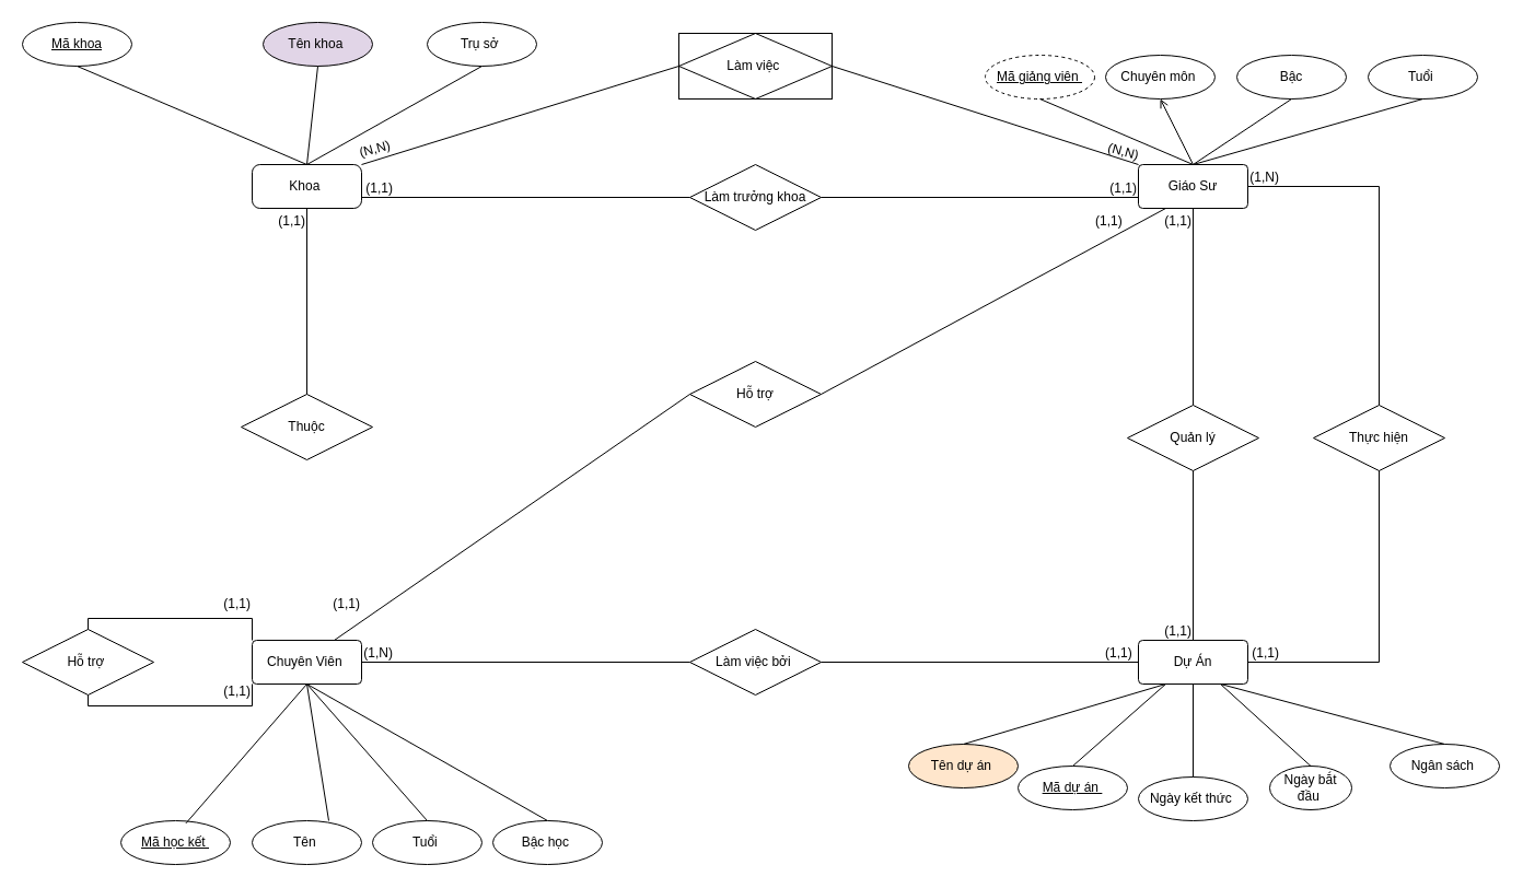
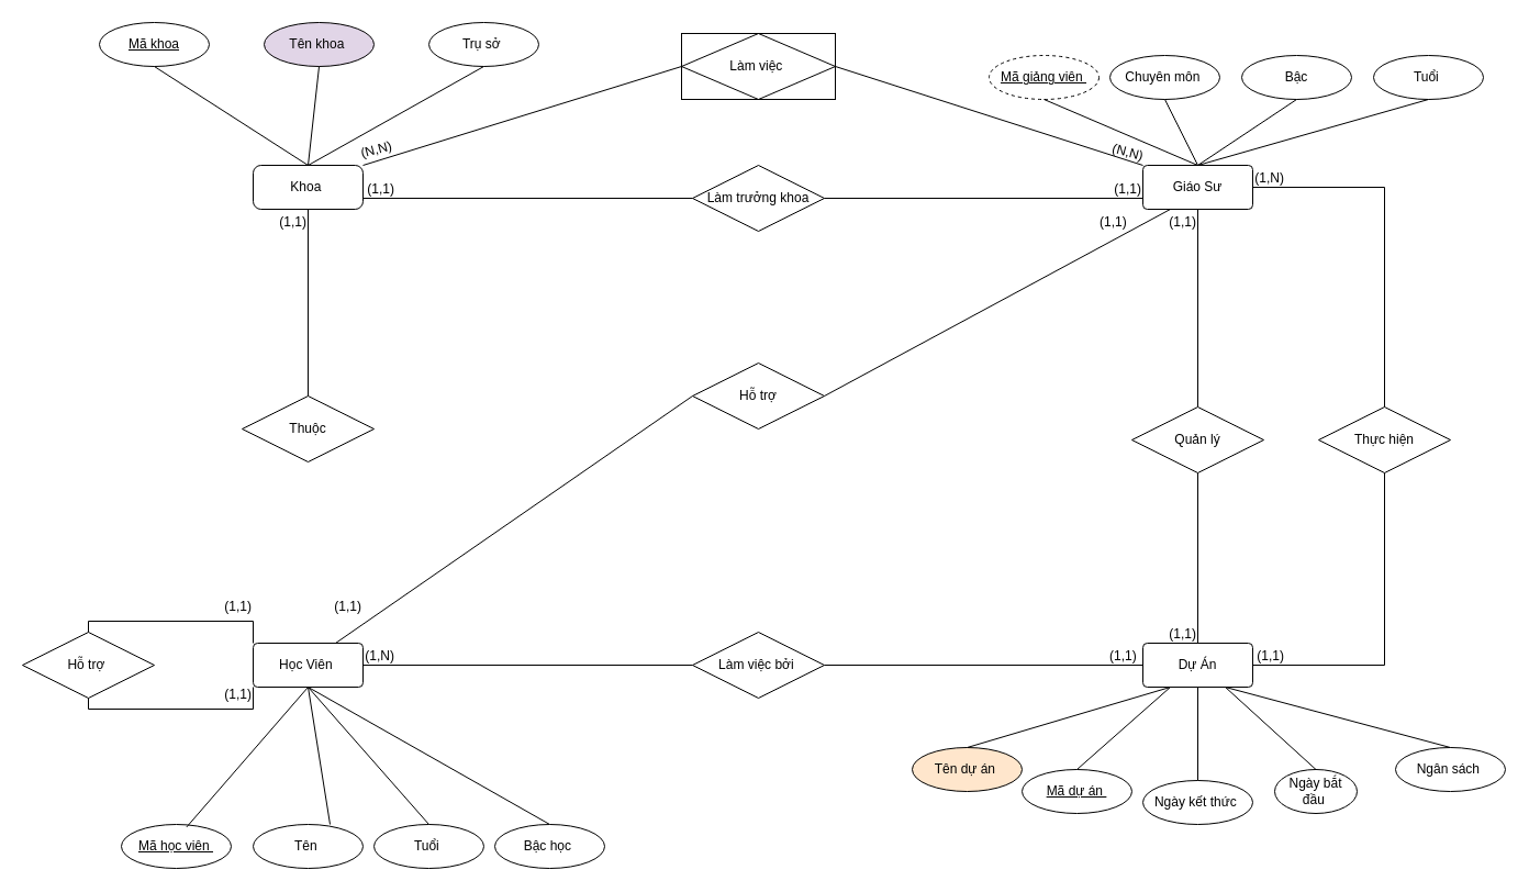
  <mxCell id="0" />
  <mxCell id="1" parent="0" />
  <mxCell id="2" value="Giáo Sư" style="rounded=1;arcSize=10;whiteSpace=wrap;html=1;align=center;" parent="1" vertex="1"><mxGeometry x="1040" y="150" width="100" height="40" as="geometry" /></mxCell>
  <mxCell id="3" value="Mã giảng viên&amp;nbsp;" style="ellipse;whiteSpace=wrap;html=1;align=center;fontStyle=4;dashed=1;" parent="1" vertex="1"><mxGeometry x="900" y="50" width="100" height="40" as="geometry" /></mxCell>
  <mxCell id="4" value="" style="endArrow=none;html=1;rounded=0;exitX=0.5;exitY=0;exitDx=0;exitDy=0;entryX=0.5;entryY=1;entryDx=0;entryDy=0;" parent="1" source="2" target="3" edge="1"><mxGeometry relative="1" as="geometry"><mxPoint x="680" y="160" as="sourcePoint" /><mxPoint x="840" y="160" as="targetPoint" /></mxGeometry></mxCell>
  <mxCell id="5" value="Tuổi&amp;nbsp;" style="ellipse;whiteSpace=wrap;html=1;align=center;" parent="1" vertex="1"><mxGeometry x="1250" y="50" width="100" height="40" as="geometry" /></mxCell>
  <mxCell id="6" value="Bậc" style="ellipse;whiteSpace=wrap;html=1;align=center;" parent="1" vertex="1"><mxGeometry x="1130" y="50" width="100" height="40" as="geometry" /></mxCell>
  <mxCell id="7" value="Chuyên môn&amp;nbsp;" style="ellipse;whiteSpace=wrap;html=1;align=center;" parent="1" vertex="1"><mxGeometry x="1010" y="50" width="100" height="40" as="geometry" /></mxCell>
- <mxCell id="8" value="" style="endArrow=open;html=1;rounded=0;exitX=0.5;exitY=0;exitDx=0;exitDy=0;entryX=0.5;entryY=1;entryDx=0;entryDy=0;" parent="1" source="2" target="7" edge="1"><mxGeometry relative="1" as="geometry"><mxPoint x="515" y="160" as="sourcePoint" /><mxPoint x="600" as="targetPoint" y="40" /></mxGeometry></mxCell>
+ <mxCell id="8" value="" style="endArrow=none;html=1;rounded=0;exitX=0.5;exitY=0;exitDx=0;exitDy=0;entryX=0.5;entryY=1;entryDx=0;entryDy=0;" parent="1" source="2" target="7" edge="1"><mxGeometry relative="1" as="geometry"><mxPoint x="515" y="160" as="sourcePoint" /><mxPoint x="600" as="targetPoint" y="40" /></mxGeometry></mxCell>
  <mxCell id="9" value="" style="endArrow=none;html=1;rounded=0;exitX=0.5;exitY=0;exitDx=0;exitDy=0;entryX=0.5;entryY=1;entryDx=0;entryDy=0;" parent="1" source="2" target="5" edge="1"><mxGeometry relative="1" as="geometry"><mxPoint x="525" y="170" as="sourcePoint" /><mxPoint x="610" y="50" as="targetPoint" /></mxGeometry></mxCell>
  <mxCell id="10" value="" style="endArrow=none;html=1;rounded=0;exitX=0.5;exitY=0;exitDx=0;exitDy=0;entryX=0.5;entryY=1;entryDx=0;entryDy=0;" parent="1" source="2" target="6" edge="1"><mxGeometry relative="1" as="geometry"><mxPoint x="535" y="180" as="sourcePoint" /><mxPoint x="620" y="60" as="targetPoint" /></mxGeometry></mxCell>
- <mxCell id="11" value="Chuyên Viên&amp;nbsp;" style="rounded=1;arcSize=10;whiteSpace=wrap;html=1;align=center;" parent="1" vertex="1"><mxGeometry x="230" y="585" width="100" height="40" as="geometry" /></mxCell>
- <mxCell id="12" value="Mã học kết&amp;nbsp;" style="ellipse;whiteSpace=wrap;html=1;align=center;fontStyle=4;" parent="1" vertex="1"><mxGeometry x="110" y="750" width="100" height="40" as="geometry" /></mxCell>
+ <mxCell id="11" value="Học Viên&amp;nbsp;" style="rounded=1;arcSize=10;whiteSpace=wrap;html=1;align=center;" parent="1" vertex="1"><mxGeometry x="230" y="585" width="100" height="40" as="geometry" /></mxCell>
+ <mxCell id="12" value="Mã học viên&amp;nbsp;" style="ellipse;whiteSpace=wrap;html=1;align=center;fontStyle=4;" parent="1" vertex="1"><mxGeometry x="110" y="750" width="100" height="40" as="geometry" /></mxCell>
  <mxCell id="13" value="Tuổi&amp;nbsp;" style="ellipse;whiteSpace=wrap;html=1;align=center;" parent="1" vertex="1"><mxGeometry x="340" y="750" width="100" height="40" as="geometry" /></mxCell>
  <mxCell id="14" value="Tên&amp;nbsp;" style="ellipse;whiteSpace=wrap;html=1;align=center;" parent="1" vertex="1"><mxGeometry x="230" y="750" width="100" height="40" as="geometry" /></mxCell>
  <mxCell id="15" value="" style="endArrow=none;html=1;rounded=0;exitX=0.594;exitY=0.06;exitDx=0;exitDy=0;entryX=0.5;entryY=1;entryDx=0;entryDy=0;exitPerimeter=0;" parent="1" source="12" target="11" edge="1"><mxGeometry relative="1" as="geometry"><mxPoint x="930" y="160" as="sourcePoint" /><mxPoint x="1090" y="160" as="targetPoint" /></mxGeometry></mxCell>
  <mxCell id="16" value="" style="endArrow=none;html=1;rounded=0;entryX=0.7;entryY=0;entryDx=0;entryDy=0;exitX=0.5;exitY=1;exitDx=0;exitDy=0;entryPerimeter=0;" parent="1" source="11" target="14" edge="1"><mxGeometry relative="1" as="geometry"><mxPoint x="930" y="160" as="sourcePoint" /><mxPoint x="1090" y="160" as="targetPoint" /></mxGeometry></mxCell>
  <mxCell id="17" value="" style="endArrow=none;html=1;rounded=0;entryX=0.5;entryY=0;entryDx=0;entryDy=0;exitX=0.5;exitY=1;exitDx=0;exitDy=0;" parent="1" source="11" target="13" edge="1"><mxGeometry relative="1" as="geometry"><mxPoint x="930" y="160" as="sourcePoint" /><mxPoint x="1090" y="160" as="targetPoint" /></mxGeometry></mxCell>
  <mxCell id="18" value="" style="endArrow=none;html=1;rounded=0;entryX=0.5;entryY=0;entryDx=0;entryDy=0;exitX=0.5;exitY=1;exitDx=0;exitDy=0;" parent="1" source="11" target="37" edge="1"><mxGeometry relative="1" as="geometry"><mxPoint x="1070" y="170" as="sourcePoint" /><mxPoint x="500" y="760" as="targetPoint" /></mxGeometry></mxCell>
  <mxCell id="19" value="Dự Án" style="rounded=1;arcSize=10;whiteSpace=wrap;html=1;align=center;" parent="1" vertex="1"><mxGeometry x="1040" y="585" width="100" height="40" as="geometry" /></mxCell>
  <mxCell id="20" value="Mã dự án&amp;nbsp;" style="ellipse;whiteSpace=wrap;html=1;align=center;fontStyle=4;" parent="1" vertex="1"><mxGeometry x="930" y="700" width="100" height="40" as="geometry" /></mxCell>
  <mxCell id="21" value="Ngày kết thức&amp;nbsp;" style="ellipse;whiteSpace=wrap;html=1;align=center;" parent="1" vertex="1"><mxGeometry x="1040" y="710" width="100" height="40" as="geometry" /></mxCell>
  <mxCell id="22" value="Ngày bắt đầu&amp;nbsp;" style="ellipse;whiteSpace=wrap;html=1;align=center;" parent="1" vertex="1"><mxGeometry x="1160" y="700" width="75" height="40" as="geometry" /></mxCell>
  <mxCell id="23" value="Tên dự án&amp;nbsp;" style="ellipse;whiteSpace=wrap;html=1;align=center;fillColor=#ffe6cc;" parent="1" vertex="1"><mxGeometry x="830" y="680" width="100" height="40" as="geometry" /></mxCell>
  <mxCell id="24" value="Ngân sách&amp;nbsp;" style="ellipse;whiteSpace=wrap;html=1;align=center;" parent="1" vertex="1"><mxGeometry x="1270" y="680" width="100" height="40" as="geometry" /></mxCell>
  <mxCell id="25" value="" style="endArrow=none;html=1;rounded=0;exitX=0.5;exitY=0;exitDx=0;exitDy=0;entryX=0.25;entryY=1;entryDx=0;entryDy=0;" parent="1" source="23" target="19" edge="1"><mxGeometry relative="1" as="geometry"><mxPoint x="930" y="500" as="sourcePoint" /><mxPoint x="1090" y="500" as="targetPoint" /></mxGeometry></mxCell>
  <mxCell id="26" value="" style="endArrow=none;html=1;rounded=0;exitX=0.75;exitY=1;exitDx=0;exitDy=0;entryX=0.5;entryY=0;entryDx=0;entryDy=0;" parent="1" source="19" target="24" edge="1"><mxGeometry relative="1" as="geometry"><mxPoint x="930" y="500" as="sourcePoint" /><mxPoint x="1090" y="500" as="targetPoint" /></mxGeometry></mxCell>
  <mxCell id="27" value="" style="endArrow=none;html=1;rounded=0;exitX=0.75;exitY=1;exitDx=0;exitDy=0;entryX=0.5;entryY=0;entryDx=0;entryDy=0;" parent="1" source="19" target="22" edge="1"><mxGeometry relative="1" as="geometry"><mxPoint x="1110" y="480" as="sourcePoint" /><mxPoint x="1270" y="480" as="targetPoint" /></mxGeometry></mxCell>
  <mxCell id="28" value="" style="endArrow=none;html=1;rounded=0;exitX=0.25;exitY=1;exitDx=0;exitDy=0;entryX=0.5;entryY=0;entryDx=0;entryDy=0;" parent="1" source="19" target="20" edge="1"><mxGeometry relative="1" as="geometry"><mxPoint x="1077" y="440" as="sourcePoint" /><mxPoint x="1237" y="440" as="targetPoint" /></mxGeometry></mxCell>
  <mxCell id="29" value="" style="endArrow=none;html=1;rounded=0;entryX=0.5;entryY=0;entryDx=0;entryDy=0;exitX=0.5;exitY=1;exitDx=0;exitDy=0;" parent="1" source="19" target="21" edge="1"><mxGeometry relative="1" as="geometry"><mxPoint x="930" y="500" as="sourcePoint" /><mxPoint x="1090" y="500" as="targetPoint" /></mxGeometry></mxCell>
  <mxCell id="30" value="Khoa&amp;nbsp;" style="rounded=1;arcSize=18;whiteSpace=wrap;html=1;align=center;" parent="1" vertex="1"><mxGeometry x="230" y="150" width="100" height="40" as="geometry" /></mxCell>
- <mxCell id="31" value="Mã khoa" style="ellipse;whiteSpace=wrap;html=1;align=center;fontStyle=4;" parent="1" vertex="1"><mxGeometry x="20" y="20" width="100" height="40" as="geometry" /></mxCell>
+ <mxCell id="31" value="Mã khoa" style="ellipse;whiteSpace=wrap;html=1;align=center;fontStyle=4;" parent="1" vertex="1"><mxGeometry x="90" y="20" width="100" height="40" as="geometry" /></mxCell>
  <mxCell id="32" value="Trụ sở&amp;nbsp;" style="ellipse;whiteSpace=wrap;html=1;align=center;" parent="1" vertex="1"><mxGeometry x="390" y="20" width="100" height="40" as="geometry" /></mxCell>
  <mxCell id="33" value="Tên khoa&amp;nbsp;" style="ellipse;whiteSpace=wrap;html=1;align=center;fillColor=#e1d5e7;" parent="1" vertex="1"><mxGeometry x="240" y="20" width="100" height="40" as="geometry" /></mxCell>
  <mxCell id="34" value="" style="endArrow=none;html=1;rounded=0;exitX=0.5;exitY=0;exitDx=0;exitDy=0;entryX=0.5;entryY=1;entryDx=0;entryDy=0;" parent="1" source="30" target="31" edge="1"><mxGeometry relative="1" as="geometry"><mxPoint x="630" y="500" as="sourcePoint" /><mxPoint x="790" y="500" as="targetPoint" /></mxGeometry></mxCell>
  <mxCell id="35" value="" style="endArrow=none;html=1;rounded=0;exitX=0.5;exitY=0;exitDx=0;exitDy=0;entryX=0.5;entryY=1;entryDx=0;entryDy=0;" parent="1" source="30" target="33" edge="1"><mxGeometry relative="1" as="geometry"><mxPoint x="540" y="500" as="sourcePoint" /><mxPoint x="700" y="500" as="targetPoint" /></mxGeometry></mxCell>
  <mxCell id="36" value="" style="endArrow=none;html=1;rounded=0;entryX=0.5;entryY=1;entryDx=0;entryDy=0;exitX=0.5;exitY=0;exitDx=0;exitDy=0;" parent="1" source="30" target="32" edge="1"><mxGeometry relative="1" as="geometry"><mxPoint x="485" y="160" as="sourcePoint" /><mxPoint x="700" y="500" as="targetPoint" /></mxGeometry></mxCell>
  <mxCell id="37" value="Bậc học&amp;nbsp;" style="ellipse;whiteSpace=wrap;html=1;align=center;" parent="1" vertex="1"><mxGeometry x="450" y="750" width="100" height="40" as="geometry" /></mxCell>
  <mxCell id="38" value="" style="endArrow=none;html=1;rounded=0;entryX=0.5;entryY=1;entryDx=0;entryDy=0;exitX=0.5;exitY=0;exitDx=0;exitDy=0;" edge="1" parent="1" source="40" target="2"><mxGeometry relative="1" as="geometry"><mxPoint x="1000" y="380" as="sourcePoint" /><mxPoint x="1160" y="380" as="targetPoint" /></mxGeometry></mxCell>
  <mxCell id="39" value="(1,1)" style="resizable=0;html=1;whiteSpace=wrap;align=right;verticalAlign=bottom;" connectable="0" vertex="1" parent="38"><mxGeometry x="1" relative="1" as="geometry"><mxPoint y="20" as="offset" /></mxGeometry></mxCell>
  <mxCell id="40" value="Quản lý" style="shape=rhombus;perimeter=rhombusPerimeter;whiteSpace=wrap;html=1;align=center;" vertex="1" parent="1"><mxGeometry x="1030" y="370" width="120" height="60" as="geometry" /></mxCell>
  <mxCell id="41" value="" style="endArrow=none;html=1;rounded=0;entryX=0.5;entryY=0;entryDx=0;entryDy=0;exitX=0.5;exitY=1;exitDx=0;exitDy=0;" edge="1" parent="1" source="40" target="19"><mxGeometry relative="1" as="geometry"><mxPoint x="1000" y="380" as="sourcePoint" /><mxPoint x="1160" y="380" as="targetPoint" /></mxGeometry></mxCell>
  <mxCell id="42" value="(1,1)" style="resizable=0;html=1;whiteSpace=wrap;align=right;verticalAlign=bottom;" connectable="0" vertex="1" parent="41"><mxGeometry x="1" relative="1" as="geometry" /></mxCell>
  <mxCell id="43" value="Thực hiện" style="shape=rhombus;perimeter=rhombusPerimeter;whiteSpace=wrap;html=1;align=center;" vertex="1" parent="1"><mxGeometry x="1200" y="370" width="120" height="60" as="geometry" /></mxCell>
  <mxCell id="44" value="" style="endArrow=none;html=1;rounded=0;entryX=1;entryY=0.5;entryDx=0;entryDy=0;exitX=0.5;exitY=1;exitDx=0;exitDy=0;edgeStyle=orthogonalEdgeStyle;" edge="1" parent="1" source="43" target="19"><mxGeometry relative="1" as="geometry"><mxPoint x="1050" y="440" as="sourcePoint" /><mxPoint x="1190" y="280" as="targetPoint" /></mxGeometry></mxCell>
  <mxCell id="45" value="(1,1)" style="resizable=0;html=1;whiteSpace=wrap;align=right;verticalAlign=bottom;" connectable="0" vertex="1" parent="44"><mxGeometry x="1" relative="1" as="geometry"><mxPoint x="30" as="offset" /></mxGeometry></mxCell>
  <mxCell id="46" value="" style="endArrow=none;html=1;rounded=0;entryX=1;entryY=0.5;entryDx=0;entryDy=0;edgeStyle=orthogonalEdgeStyle;exitX=0.5;exitY=0;exitDx=0;exitDy=0;" edge="1" parent="1" source="43" target="2"><mxGeometry relative="1" as="geometry"><mxPoint x="1260" y="360" as="sourcePoint" /><mxPoint x="1210" y="250" as="targetPoint" /></mxGeometry></mxCell>
  <mxCell id="47" value="(1,N)" style="resizable=0;html=1;whiteSpace=wrap;align=right;verticalAlign=bottom;" connectable="0" vertex="1" parent="46"><mxGeometry x="1" relative="1" as="geometry"><mxPoint x="30" as="offset" /></mxGeometry></mxCell>
  <mxCell id="48" value="Làm việc bởi&amp;nbsp;" style="shape=rhombus;perimeter=rhombusPerimeter;whiteSpace=wrap;html=1;align=center;" vertex="1" parent="1"><mxGeometry x="630" y="575" width="120" height="60" as="geometry" /></mxCell>
  <mxCell id="49" value="" style="endArrow=none;html=1;rounded=0;entryX=0;entryY=0.5;entryDx=0;entryDy=0;exitX=1;exitY=0.5;exitDx=0;exitDy=0;" edge="1" parent="1" source="48" target="19"><mxGeometry relative="1" as="geometry"><mxPoint x="540" y="400" as="sourcePoint" /><mxPoint x="700" y="400" as="targetPoint" /></mxGeometry></mxCell>
  <mxCell id="50" value="(1,1)&amp;nbsp;" style="resizable=0;html=1;whiteSpace=wrap;align=right;verticalAlign=bottom;" connectable="0" vertex="1" parent="49"><mxGeometry x="1" relative="1" as="geometry"><mxPoint x="-1" as="offset" /></mxGeometry></mxCell>
  <mxCell id="51" value="" style="endArrow=none;html=1;rounded=0;entryX=1;entryY=0.5;entryDx=0;entryDy=0;exitX=0;exitY=0.5;exitDx=0;exitDy=0;" edge="1" parent="1" source="48" target="11"><mxGeometry relative="1" as="geometry"><mxPoint x="540" y="400" as="sourcePoint" /><mxPoint x="700" y="400" as="targetPoint" /></mxGeometry></mxCell>
  <mxCell id="52" value="(1,N)" style="resizable=0;html=1;whiteSpace=wrap;align=right;verticalAlign=bottom;" connectable="0" vertex="1" parent="51"><mxGeometry x="1" relative="1" as="geometry"><mxPoint x="30" as="offset" /></mxGeometry></mxCell>
  <mxCell id="53" value="Hỗ trợ" style="shape=rhombus;perimeter=rhombusPerimeter;whiteSpace=wrap;html=1;align=center;" vertex="1" parent="1"><mxGeometry x="630" y="330" width="120" height="60" as="geometry" /></mxCell>
  <mxCell id="54" value="" style="endArrow=none;html=1;rounded=0;entryX=0.75;entryY=0;entryDx=0;entryDy=0;exitX=0;exitY=0.5;exitDx=0;exitDy=0;" edge="1" parent="1" source="53" target="11"><mxGeometry relative="1" as="geometry"><mxPoint x="540" y="390" as="sourcePoint" /><mxPoint x="700" y="390" as="targetPoint" /></mxGeometry></mxCell>
  <mxCell id="55" value="(1,1)" style="resizable=0;html=1;whiteSpace=wrap;align=right;verticalAlign=bottom;" connectable="0" vertex="1" parent="54"><mxGeometry x="1" relative="1" as="geometry"><mxPoint x="25" y="-25" as="offset" /></mxGeometry></mxCell>
  <mxCell id="56" value="" style="endArrow=none;html=1;rounded=0;entryX=0.25;entryY=1;entryDx=0;entryDy=0;exitX=1;exitY=0.5;exitDx=0;exitDy=0;" edge="1" parent="1" source="53" target="2"><mxGeometry relative="1" as="geometry"><mxPoint x="540" y="390" as="sourcePoint" /><mxPoint x="700" y="390" as="targetPoint" /></mxGeometry></mxCell>
  <mxCell id="57" value="(1,1)&amp;nbsp;" style="resizable=0;html=1;whiteSpace=wrap;align=right;verticalAlign=bottom;" connectable="0" vertex="1" parent="56"><mxGeometry x="1" relative="1" as="geometry"><mxPoint x="-35" y="20" as="offset" /></mxGeometry></mxCell>
  <mxCell id="58" value="Làm trưởng khoa" style="shape=rhombus;perimeter=rhombusPerimeter;whiteSpace=wrap;html=1;align=center;" vertex="1" parent="1"><mxGeometry x="630" y="150" width="120" height="60" as="geometry" /></mxCell>
  <mxCell id="59" value="" style="endArrow=none;html=1;rounded=0;entryX=1;entryY=0.75;entryDx=0;entryDy=0;exitX=0;exitY=0.5;exitDx=0;exitDy=0;entryPerimeter=0;" edge="1" parent="1" source="58" target="30"><mxGeometry relative="1" as="geometry"><mxPoint x="580" y="140" as="sourcePoint" /><mxPoint x="740" y="140" as="targetPoint" /></mxGeometry></mxCell>
  <mxCell id="60" value="(1,1)" style="resizable=0;html=1;whiteSpace=wrap;align=right;verticalAlign=bottom;" connectable="0" vertex="1" parent="59"><mxGeometry x="1" relative="1" as="geometry"><mxPoint x="30" as="offset" /></mxGeometry></mxCell>
  <mxCell id="61" value="" style="endArrow=none;html=1;rounded=0;entryX=0;entryY=0.75;entryDx=0;entryDy=0;exitX=1;exitY=0.5;exitDx=0;exitDy=0;" edge="1" parent="1" source="58" target="2"><mxGeometry relative="1" as="geometry"><mxPoint x="530" y="140" as="sourcePoint" /><mxPoint x="690" y="140" as="targetPoint" /></mxGeometry></mxCell>
  <mxCell id="62" value="(1,1)" style="resizable=0;html=1;whiteSpace=wrap;align=right;verticalAlign=bottom;" connectable="0" vertex="1" parent="61"><mxGeometry x="1" relative="1" as="geometry"><mxPoint as="offset" /></mxGeometry></mxCell>
  <mxCell id="63" value="Làm việc&amp;nbsp;" style="shape=associativeEntity;whiteSpace=wrap;html=1;align=center;" vertex="1" parent="1"><mxGeometry x="620" y="30" width="140" height="60" as="geometry" /></mxCell>
  <mxCell id="64" value="" style="endArrow=none;html=1;rounded=0;entryX=1;entryY=0;entryDx=0;entryDy=0;exitX=0;exitY=0.5;exitDx=0;exitDy=0;" edge="1" parent="1" source="63" target="30"><mxGeometry relative="1" as="geometry"><mxPoint x="490" y="260" as="sourcePoint" /><mxPoint x="650" y="260" as="targetPoint" /></mxGeometry></mxCell>
  <mxCell id="65" value="(N,N)" style="resizable=0;html=1;whiteSpace=wrap;align=right;verticalAlign=bottom;rotation=-15;" connectable="0" vertex="1" parent="64"><mxGeometry x="1" relative="1" as="geometry"><mxPoint x="30" y="-10" as="offset" /></mxGeometry></mxCell>
  <mxCell id="66" value="" style="endArrow=none;html=1;rounded=0;entryX=0;entryY=0;entryDx=0;entryDy=0;exitX=1;exitY=0.5;exitDx=0;exitDy=0;" edge="1" parent="1" source="63" target="2"><mxGeometry relative="1" as="geometry"><mxPoint x="490" y="260" as="sourcePoint" /><mxPoint x="650" y="260" as="targetPoint" /></mxGeometry></mxCell>
  <mxCell id="67" value="(N,N)" style="resizable=0;html=1;whiteSpace=wrap;align=right;verticalAlign=bottom;rotation=15;" connectable="0" vertex="1" parent="66"><mxGeometry x="1" relative="1" as="geometry" /></mxCell>
  <mxCell id="68" value="Thuộc" style="shape=rhombus;perimeter=rhombusPerimeter;whiteSpace=wrap;html=1;align=center;" vertex="1" parent="1"><mxGeometry x="220" y="360" width="120" height="60" as="geometry" /></mxCell>
  <mxCell id="69" value="Hỗ trợ&amp;nbsp;" style="shape=rhombus;perimeter=rhombusPerimeter;whiteSpace=wrap;html=1;align=center;" vertex="1" parent="1"><mxGeometry x="20" y="575" width="120" height="60" as="geometry" /></mxCell>
  <mxCell id="70" value="" style="endArrow=none;html=1;rounded=0;entryX=0;entryY=1;entryDx=0;entryDy=0;exitX=0.5;exitY=1;exitDx=0;exitDy=0;edgeStyle=orthogonalEdgeStyle;" edge="1" parent="1" source="69" target="11"><mxGeometry relative="1" as="geometry"><mxPoint x="100" y="410" as="sourcePoint" /><mxPoint x="260" y="410" as="targetPoint" /></mxGeometry></mxCell>
  <mxCell id="71" value="(1,1)" style="resizable=0;html=1;whiteSpace=wrap;align=right;verticalAlign=bottom;" connectable="0" vertex="1" parent="70"><mxGeometry x="1" relative="1" as="geometry"><mxPoint y="15" as="offset" /></mxGeometry></mxCell>
  <mxCell id="72" value="" style="endArrow=none;html=1;rounded=0;entryX=0;entryY=0;entryDx=0;entryDy=0;exitX=0.5;exitY=0;exitDx=0;exitDy=0;edgeStyle=orthogonalEdgeStyle;" edge="1" parent="1" source="69" target="11"><mxGeometry relative="1" as="geometry"><mxPoint x="100" y="410" as="sourcePoint" /><mxPoint x="260" y="410" as="targetPoint" /></mxGeometry></mxCell>
  <mxCell id="73" value="(1,1)" style="resizable=0;html=1;whiteSpace=wrap;align=right;verticalAlign=bottom;" connectable="0" vertex="1" parent="72"><mxGeometry x="1" relative="1" as="geometry"><mxPoint y="-25" as="offset" /></mxGeometry></mxCell>
  <mxCell id="74" value="" style="endArrow=none;html=1;rounded=0;entryX=0.5;entryY=1;entryDx=0;entryDy=0;exitX=0.5;exitY=0;exitDx=0;exitDy=0;" edge="1" parent="1" source="68" target="30"><mxGeometry relative="1" as="geometry"><mxPoint x="100" y="410" as="sourcePoint" /><mxPoint x="260" y="410" as="targetPoint" /></mxGeometry></mxCell>
  <mxCell id="75" value="(1,1)" style="resizable=0;html=1;whiteSpace=wrap;align=right;verticalAlign=bottom;" connectable="0" vertex="1" parent="74"><mxGeometry x="1" relative="1" as="geometry"><mxPoint y="20" as="offset" /></mxGeometry></mxCell>
